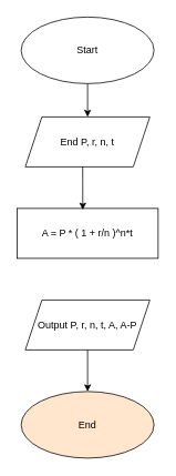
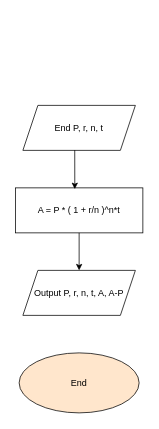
  <mxCell id="0" />
  <mxCell id="1" parent="0" />
- <mxCell id="2" value="Start" style="ellipse;whiteSpace=wrap;html=1;" vertex="1" parent="1"><mxGeometry x="25" y="20" width="160" height="80" as="geometry" /></mxCell>
  <mxCell id="3" value="End" style="ellipse;whiteSpace=wrap;html=1;fillColor=#ffe6cc;" vertex="1" parent="1"><mxGeometry x="25" y="470" width="160" height="80" as="geometry" /></mxCell>
  <mxCell id="4" value="End P, r, n, t" style="shape=parallelogram;perimeter=parallelogramPerimeter;whiteSpace=wrap;html=1;fixedSize=1;" vertex="1" parent="1"><mxGeometry x="30" y="140" width="150" height="60" as="geometry" /></mxCell>
  <mxCell id="5" value="Output P, r, n, t, A, A-P" style="shape=parallelogram;perimeter=parallelogramPerimeter;whiteSpace=wrap;html=1;fixedSize=1;" vertex="1" parent="1"><mxGeometry x="30" y="360" width="150" height="60" as="geometry" /></mxCell>
  <mxCell id="6" value="A = P * ( 1 + r/n )^n*t" style="rounded=0;whiteSpace=wrap;html=1;" vertex="1" parent="1"><mxGeometry x="20" y="250" width="170" height="60" as="geometry" /></mxCell>
- <mxCell id="7" value="" style="endArrow=classic;html=1;rounded=0;exitX=0.5;exitY=1;exitDx=0;exitDy=0;" edge="1" parent="1" source="2" target="4"><mxGeometry width="50" height="50" relative="1" as="geometry"><mxPoint x="225" y="160" as="sourcePoint" /><mxPoint x="275" y="110" as="targetPoint" /></mxGeometry></mxCell>
  <mxCell id="8" value="" style="endArrow=classic;html=1;rounded=0;entryX=0.466;entryY=0.027;entryDx=0;entryDy=0;entryPerimeter=0;exitX=0.461;exitY=0.994;exitDx=0;exitDy=0;exitPerimeter=0;" edge="1" parent="1" source="4" target="6"><mxGeometry width="50" height="50" relative="1" as="geometry"><mxPoint x="100" y="210" as="sourcePoint" /><mxPoint x="115" y="150" as="targetPoint" /></mxGeometry></mxCell>
- <mxCell id="10" value="" style="endArrow=classic;html=1;rounded=0;exitX=0.5;exitY=1;exitDx=0;exitDy=0;entryX=0.5;entryY=0;entryDx=0;entryDy=0;" edge="1" parent="1" source="5" target="3"><mxGeometry width="50" height="50" relative="1" as="geometry"><mxPoint x="115" y="320" as="sourcePoint" /><mxPoint x="115" y="370" as="targetPoint" /></mxGeometry></mxCell>
+ <mxCell id="9" value="" style="endArrow=classic;html=1;rounded=0;exitX=0.5;exitY=1;exitDx=0;exitDy=0;" edge="1" parent="1" source="6" target="5"><mxGeometry width="50" height="50" relative="1" as="geometry"><mxPoint x="125" y="120" as="sourcePoint" /><mxPoint x="125" y="160" as="targetPoint" /></mxGeometry></mxCell>
